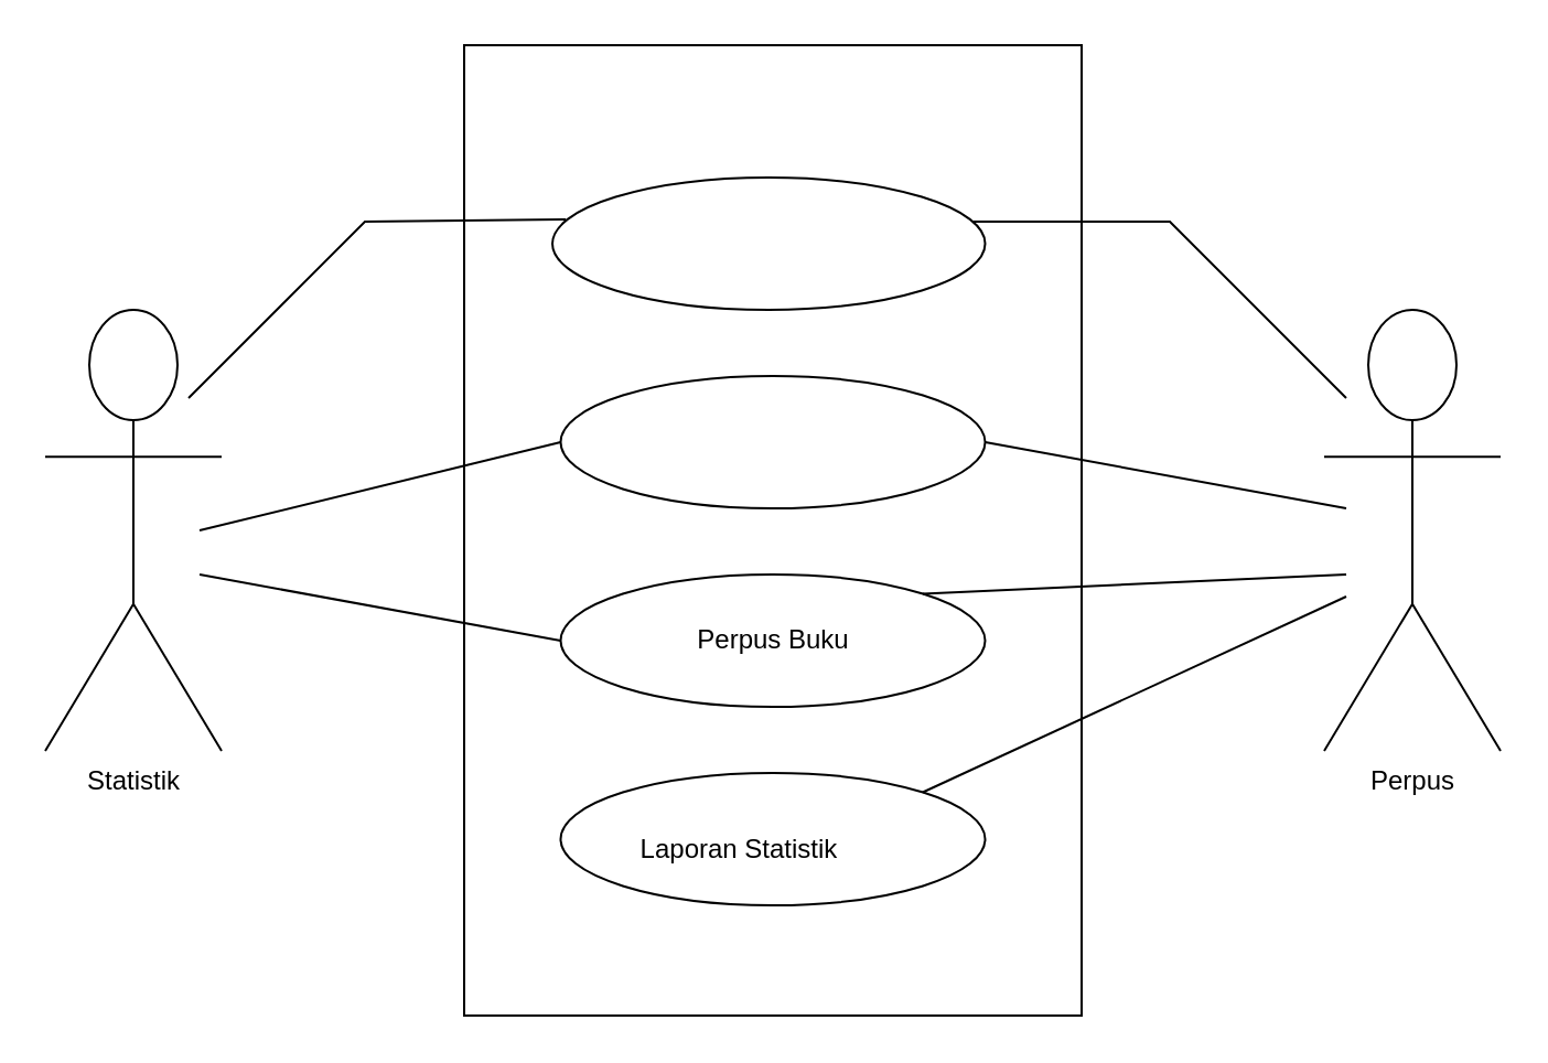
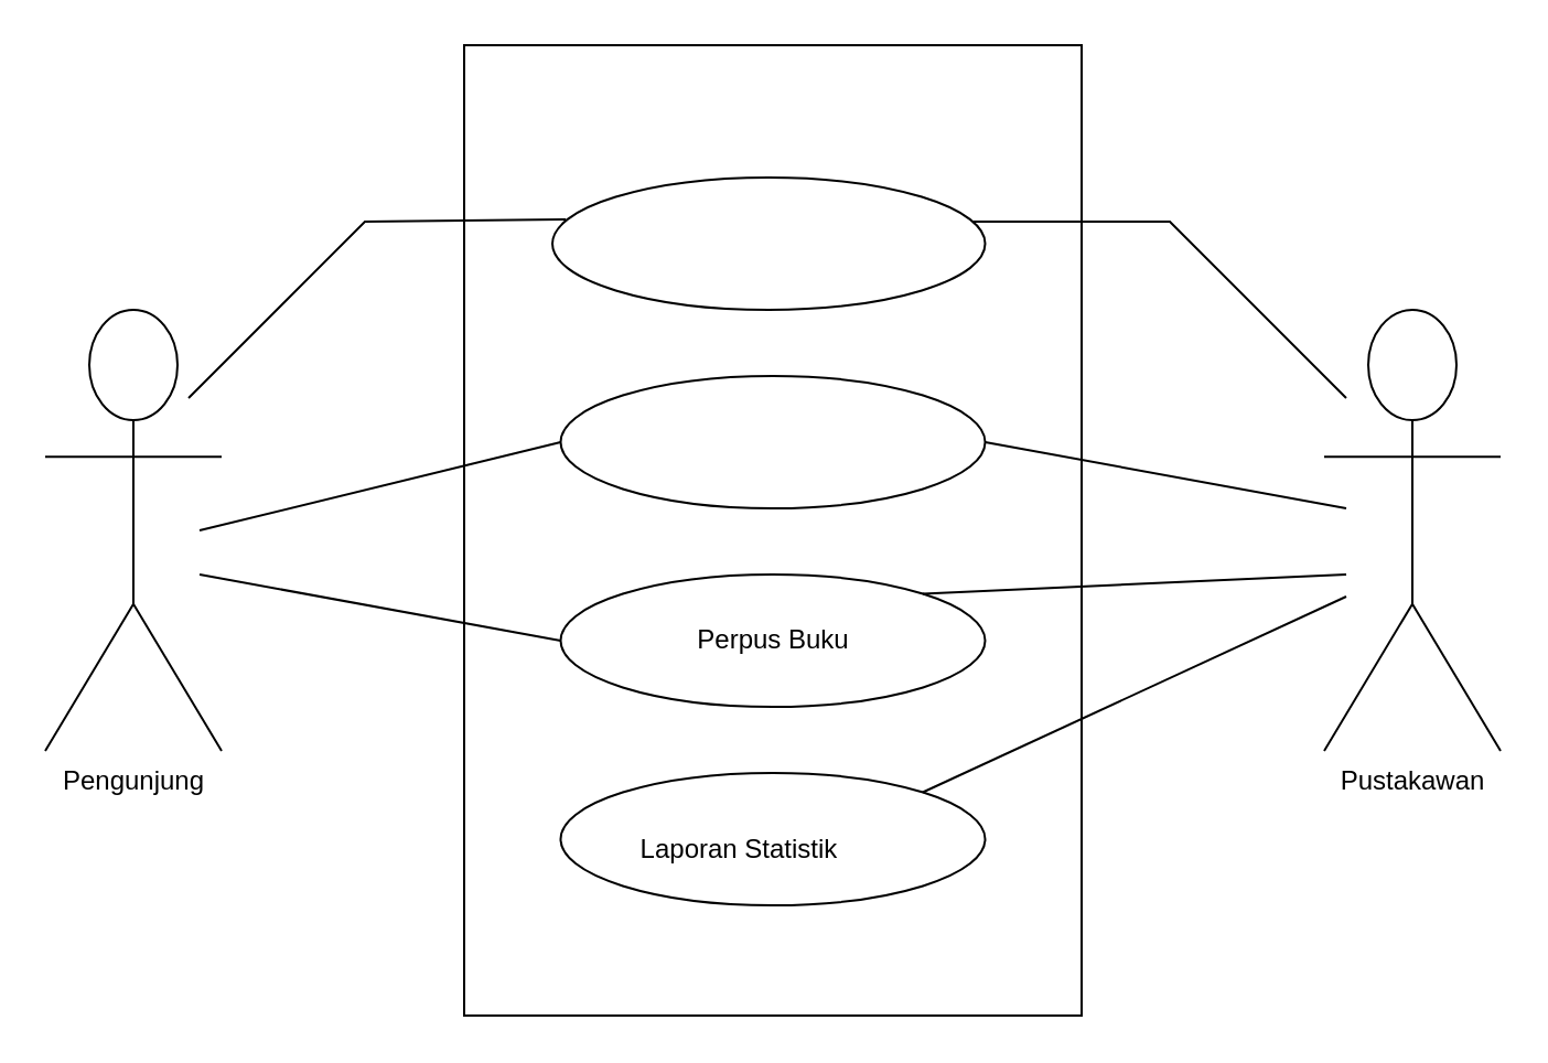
  <mxCell id="0" />
  <mxCell id="1" parent="0" />
- <mxCell id="2" value="Statistik" style="shape=umlActor;verticalLabelPosition=bottom;verticalAlign=top;html=1;outlineConnect=0;" vertex="1" parent="1"><mxGeometry x="20" y="140" width="80" height="200" as="geometry" /></mxCell>
- <mxCell id="3" value="Perpus" style="shape=umlActor;verticalLabelPosition=bottom;verticalAlign=top;html=1;outlineConnect=0;" vertex="1" parent="1"><mxGeometry x="600" y="140" width="80" height="200" as="geometry" /></mxCell>
+ <mxCell id="2" value="Pengunjung" style="shape=umlActor;verticalLabelPosition=bottom;verticalAlign=top;html=1;outlineConnect=0;" vertex="1" parent="1"><mxGeometry x="20" y="140" width="80" height="200" as="geometry" /></mxCell>
+ <mxCell id="3" value="Pustakawan" style="shape=umlActor;verticalLabelPosition=bottom;verticalAlign=top;html=1;outlineConnect=0;" vertex="1" parent="1"><mxGeometry x="600" y="140" width="80" height="200" as="geometry" /></mxCell>
  <mxCell id="4" value="" style="group" vertex="1" connectable="0" parent="1"><mxGeometry x="210" y="20" width="280" height="440" as="geometry" /></mxCell>
  <mxCell id="5" value="" style="rounded=0;whiteSpace=wrap;html=1;" vertex="1" parent="4"><mxGeometry width="280" height="440" as="geometry" /></mxCell>
  <mxCell id="6" value="" style="ellipse;whiteSpace=wrap;html=1;" vertex="1" parent="4"><mxGeometry x="40" y="60" width="196.25" height="60" as="geometry" /></mxCell>
  <mxCell id="7" value="" style="ellipse;whiteSpace=wrap;html=1;" vertex="1" parent="4"><mxGeometry x="43.75" y="150" width="192.5" height="60" as="geometry" /></mxCell>
  <mxCell id="8" value="" style="ellipse;whiteSpace=wrap;html=1;" vertex="1" parent="4"><mxGeometry x="43.75" y="240" width="192.5" height="60" as="geometry" /></mxCell>
  <mxCell id="9" value="" style="ellipse;whiteSpace=wrap;html=1;" vertex="1" parent="4"><mxGeometry x="43.75" y="330" width="192.5" height="60" as="geometry" /></mxCell>
  <mxCell id="10" value="Perpus Buku" style="text;html=1;strokeColor=none;fillColor=none;align=center;verticalAlign=middle;whiteSpace=wrap;rounded=0;" vertex="1" parent="4"><mxGeometry x="97.5" y="255" width="85" height="30" as="geometry" /></mxCell>
  <mxCell id="11" value="Laporan Statistik" style="text;html=1;strokeColor=none;fillColor=none;align=center;verticalAlign=middle;whiteSpace=wrap;rounded=0;" vertex="1" parent="4"><mxGeometry x="70" y="350" width="110" height="30" as="geometry" /></mxCell>
  <mxCell id="12" value="" style="endArrow=none;html=1;rounded=0;entryX=0.031;entryY=0.317;entryDx=0;entryDy=0;entryPerimeter=0;" edge="1" parent="4" target="6"><mxGeometry width="50" height="50" relative="1" as="geometry"><mxPoint x="-125" y="160" as="sourcePoint" /><mxPoint x="-75" y="110" as="targetPoint" /><Array as="points"><mxPoint x="-45" y="80" /></Array></mxGeometry></mxCell>
  <mxCell id="13" value="" style="endArrow=none;html=1;rounded=0;entryX=0;entryY=0.5;entryDx=0;entryDy=0;" edge="1" parent="1" target="7"><mxGeometry width="50" height="50" relative="1" as="geometry"><mxPoint x="90" y="240" as="sourcePoint" /><mxPoint x="140" y="190" as="targetPoint" /></mxGeometry></mxCell>
  <mxCell id="14" value="" style="endArrow=none;html=1;rounded=0;entryX=0;entryY=0.5;entryDx=0;entryDy=0;" edge="1" parent="1" target="8"><mxGeometry width="50" height="50" relative="1" as="geometry"><mxPoint x="90" y="260" as="sourcePoint" /><mxPoint x="140" y="230" as="targetPoint" /></mxGeometry></mxCell>
  <mxCell id="15" value="" style="endArrow=none;html=1;rounded=0;entryX=0.973;entryY=0.333;entryDx=0;entryDy=0;entryPerimeter=0;" edge="1" parent="1" target="6"><mxGeometry width="50" height="50" relative="1" as="geometry"><mxPoint x="610" y="180" as="sourcePoint" /><mxPoint x="660" y="130" as="targetPoint" /><Array as="points"><mxPoint x="530" y="100" /></Array></mxGeometry></mxCell>
  <mxCell id="16" value="" style="endArrow=none;html=1;rounded=0;exitX=1;exitY=0.5;exitDx=0;exitDy=0;" edge="1" parent="1" source="7"><mxGeometry width="50" height="50" relative="1" as="geometry"><mxPoint x="560" y="280" as="sourcePoint" /><mxPoint x="610" y="230" as="targetPoint" /></mxGeometry></mxCell>
  <mxCell id="17" value="" style="endArrow=none;html=1;rounded=0;exitX=1;exitY=0;exitDx=0;exitDy=0;" edge="1" parent="1" source="8"><mxGeometry width="50" height="50" relative="1" as="geometry"><mxPoint x="560" y="310" as="sourcePoint" /><mxPoint x="610" y="260" as="targetPoint" /></mxGeometry></mxCell>
  <mxCell id="18" value="" style="endArrow=none;html=1;rounded=0;exitX=1;exitY=0;exitDx=0;exitDy=0;" edge="1" parent="1" source="9"><mxGeometry width="50" height="50" relative="1" as="geometry"><mxPoint x="450" y="356.98" as="sourcePoint" /><mxPoint x="610" y="270" as="targetPoint" /></mxGeometry></mxCell>
